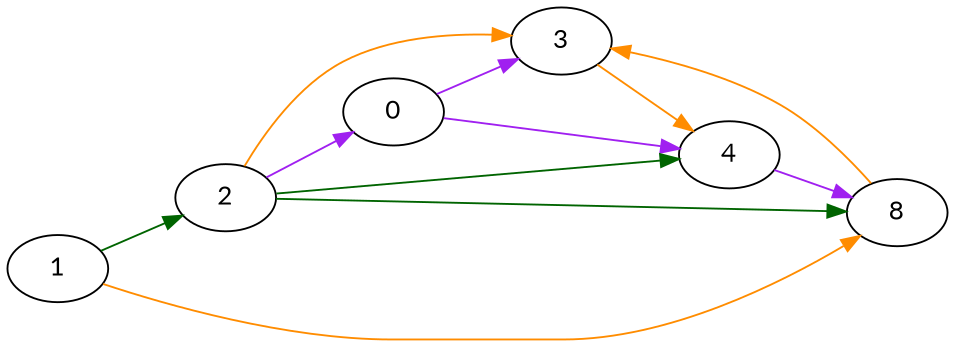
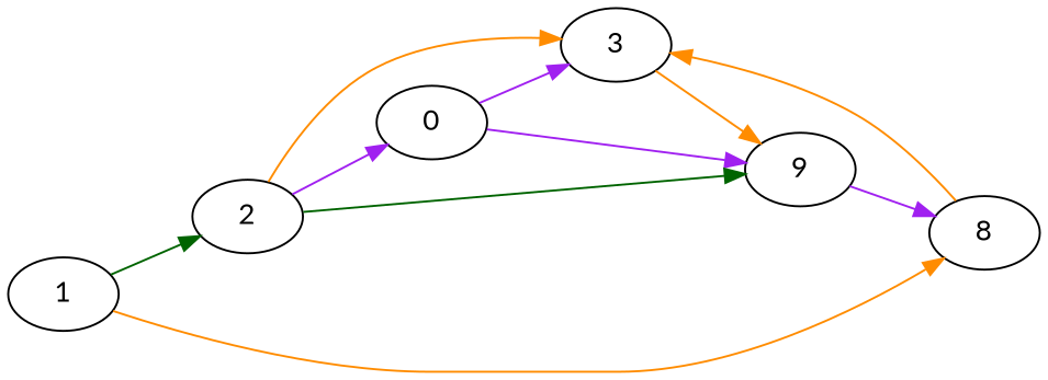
  digraph {
    fontname=Lato
    rankdir=LR
    node [fontname=Lato]
    edge [color=purple fontname=Lato]
    0
    3
-   4
+   4 [label=9]
    1
    2
    n6 [label=8]
    0 -> 3
    0 -> 4
    3 -> 4 [color=darkorange]
    4 -> n6
    1 -> 2 [color=darkgreen]
    1 -> n6 [color=darkorange]
    2 -> 0
    2 -> 3 [color=darkorange]
    2 -> 4 [color=darkgreen]
-   2 -> n6 [color=darkgreen]
    n6 -> 3 [color=darkorange]
  }
